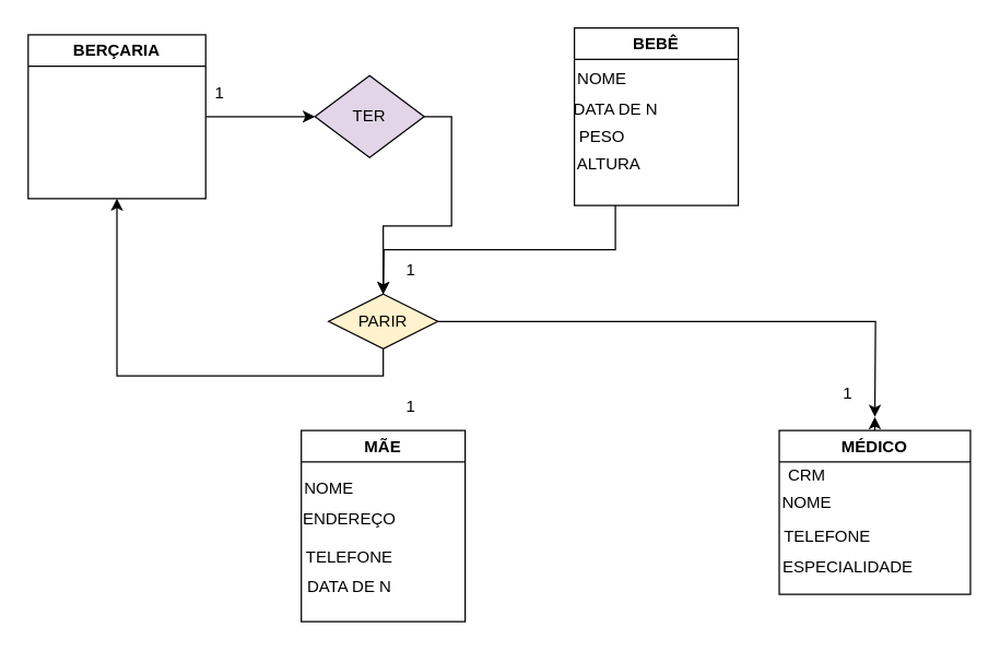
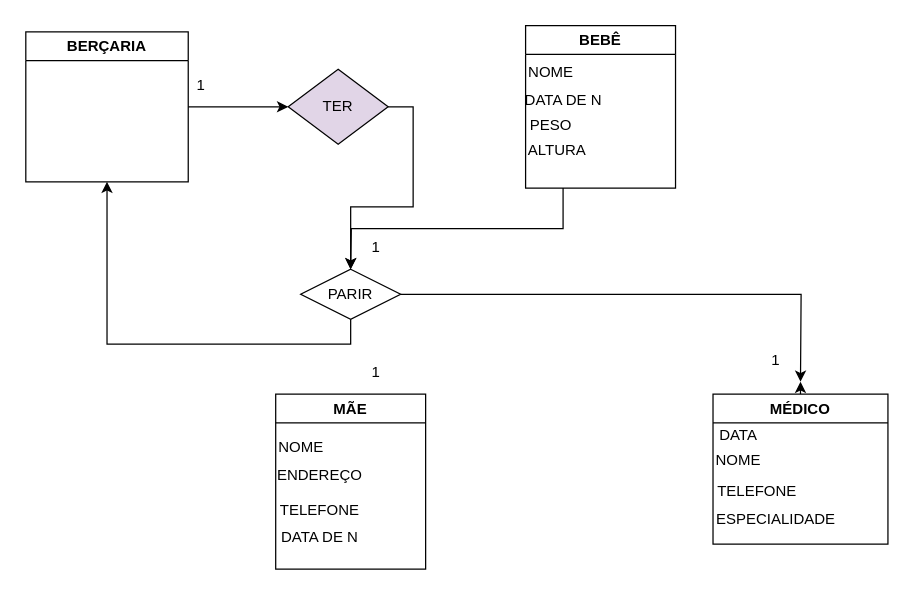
  <mxCell id="0" />
  <mxCell id="1" parent="0" />
  <mxCell id="2" style="edgeStyle=orthogonalEdgeStyle;rounded=0;orthogonalLoop=1;jettySize=auto;html=1;exitX=1;exitY=0.5;exitDx=0;exitDy=0;" edge="1" parent="1" source="3"><mxGeometry relative="1" as="geometry"><mxPoint x="230" y="85" as="targetPoint" /></mxGeometry></mxCell>
  <mxCell id="3" value="BERÇARIA" style="swimlane;whiteSpace=wrap;html=1;" vertex="1" parent="1"><mxGeometry x="20" y="25" width="130" height="120" as="geometry" /></mxCell>
  <mxCell id="4" style="edgeStyle=orthogonalEdgeStyle;rounded=0;orthogonalLoop=1;jettySize=auto;html=1;exitX=1;exitY=0.5;exitDx=0;exitDy=0;" edge="1" parent="1" source="5" target="15"><mxGeometry relative="1" as="geometry"><mxPoint x="390" y="85" as="targetPoint" /></mxGeometry></mxCell>
  <mxCell id="5" value="TER" style="rhombus;whiteSpace=wrap;html=1;fillColor=#e1d5e7;" vertex="1" parent="1"><mxGeometry x="230" y="55" width="80" height="60" as="geometry" /></mxCell>
  <mxCell id="6" style="edgeStyle=orthogonalEdgeStyle;rounded=0;orthogonalLoop=1;jettySize=auto;html=1;exitX=0.25;exitY=1;exitDx=0;exitDy=0;" edge="1" parent="1" source="7"><mxGeometry relative="1" as="geometry"><mxPoint x="280" y="215" as="targetPoint" /></mxGeometry></mxCell>
  <mxCell id="7" value="BEBÊ" style="swimlane;whiteSpace=wrap;html=1;" vertex="1" parent="1"><mxGeometry x="420" y="20" width="120" height="130" as="geometry" /></mxCell>
  <mxCell id="8" value="DATA DE N" style="text;html=1;align=center;verticalAlign=middle;resizable=0;points=[];autosize=1;strokeColor=none;fillColor=none;" vertex="1" parent="7"><mxGeometry x="-10" y="45" width="80" height="30" as="geometry" /></mxCell>
  <mxCell id="9" value="PESO" style="text;html=1;align=center;verticalAlign=middle;resizable=0;points=[];autosize=1;strokeColor=none;fillColor=none;" vertex="1" parent="7"><mxGeometry x="-10" y="65" width="60" height="30" as="geometry" /></mxCell>
  <mxCell id="10" value="ALTURA" style="text;html=1;align=center;verticalAlign=middle;resizable=0;points=[];autosize=1;strokeColor=none;fillColor=none;" vertex="1" parent="7"><mxGeometry x="-10" y="85" width="70" height="30" as="geometry" /></mxCell>
  <mxCell id="11" value="NOME" style="text;html=1;align=center;verticalAlign=middle;resizable=0;points=[];autosize=1;strokeColor=none;fillColor=none;" vertex="1" parent="1"><mxGeometry x="410" y="43" width="60" height="30" as="geometry" /></mxCell>
  <mxCell id="12" value="1" style="text;html=1;align=center;verticalAlign=middle;resizable=0;points=[];autosize=1;strokeColor=none;fillColor=none;" vertex="1" parent="1"><mxGeometry x="145" y="53" width="30" height="30" as="geometry" /></mxCell>
  <mxCell id="13" style="edgeStyle=orthogonalEdgeStyle;rounded=0;orthogonalLoop=1;jettySize=auto;html=1;exitX=0.5;exitY=1;exitDx=0;exitDy=0;" edge="1" parent="1" source="15" target="3"><mxGeometry relative="1" as="geometry" /></mxCell>
  <mxCell id="14" style="edgeStyle=orthogonalEdgeStyle;rounded=0;orthogonalLoop=1;jettySize=auto;html=1;exitX=1;exitY=0.5;exitDx=0;exitDy=0;" edge="1" parent="1" source="15"><mxGeometry relative="1" as="geometry"><mxPoint x="640" y="305" as="targetPoint" /></mxGeometry></mxCell>
- <mxCell id="15" value="PARIR" style="rhombus;whiteSpace=wrap;html=1;fillColor=#fff2cc;" vertex="1" parent="1"><mxGeometry x="240" y="215" width="80" height="40" as="geometry" /></mxCell>
+ <mxCell id="15" value="PARIR" style="rhombus;whiteSpace=wrap;html=1;" vertex="1" parent="1"><mxGeometry x="240" y="215" width="80" height="40" as="geometry" /></mxCell>
  <mxCell id="16" value="MÃE" style="swimlane;whiteSpace=wrap;html=1;" vertex="1" parent="1"><mxGeometry x="220" y="315" width="120" height="140" as="geometry" /></mxCell>
  <mxCell id="17" value="ENDEREÇO" style="text;html=1;align=center;verticalAlign=middle;resizable=0;points=[];autosize=1;strokeColor=none;fillColor=none;" vertex="1" parent="16"><mxGeometry x="-10" y="50" width="90" height="30" as="geometry" /></mxCell>
  <mxCell id="18" value="TELEFONE" style="text;html=1;align=center;verticalAlign=middle;resizable=0;points=[];autosize=1;strokeColor=none;fillColor=none;" vertex="1" parent="16"><mxGeometry x="-10" y="78" width="90" height="30" as="geometry" /></mxCell>
  <mxCell id="19" value="DATA DE N" style="text;html=1;align=center;verticalAlign=middle;resizable=0;points=[];autosize=1;strokeColor=none;fillColor=none;" vertex="1" parent="16"><mxGeometry x="-5" y="100" width="80" height="30" as="geometry" /></mxCell>
  <mxCell id="20" value="NOME" style="text;html=1;align=center;verticalAlign=middle;resizable=0;points=[];autosize=1;strokeColor=none;fillColor=none;" vertex="1" parent="1"><mxGeometry x="210" y="343" width="60" height="30" as="geometry" /></mxCell>
  <mxCell id="21" style="edgeStyle=orthogonalEdgeStyle;rounded=0;orthogonalLoop=1;jettySize=auto;html=1;exitX=0.5;exitY=0;exitDx=0;exitDy=0;" edge="1" parent="1" source="22"><mxGeometry relative="1" as="geometry"><mxPoint x="640" y="305" as="targetPoint" /></mxGeometry></mxCell>
  <mxCell id="22" value="MÉDICO" style="swimlane;whiteSpace=wrap;html=1;" vertex="1" parent="1"><mxGeometry x="570" y="315" width="140" height="120" as="geometry" /></mxCell>
  <mxCell id="23" value="TELEFONE" style="text;html=1;align=center;verticalAlign=middle;resizable=0;points=[];autosize=1;strokeColor=none;fillColor=none;" vertex="1" parent="22"><mxGeometry x="-10" y="63" width="90" height="30" as="geometry" /></mxCell>
  <mxCell id="24" value="ESPECIALIDADE" style="text;html=1;align=center;verticalAlign=middle;resizable=0;points=[];autosize=1;strokeColor=none;fillColor=none;" vertex="1" parent="22"><mxGeometry x="-10" y="85" width="120" height="30" as="geometry" /></mxCell>
- <mxCell id="25" value="CRM" style="text;html=1;align=center;verticalAlign=middle;resizable=0;points=[];autosize=1;strokeColor=none;fillColor=none;" vertex="1" parent="1"><mxGeometry x="565" y="333" width="50" height="30" as="geometry" /></mxCell>
+ <mxCell id="25" value="DATA" style="text;html=1;align=center;verticalAlign=middle;resizable=0;points=[];autosize=1;strokeColor=none;fillColor=none;" vertex="1" parent="1"><mxGeometry x="565" y="333" width="50" height="30" as="geometry" /></mxCell>
  <mxCell id="26" value="NOME" style="text;html=1;align=center;verticalAlign=middle;resizable=0;points=[];autosize=1;strokeColor=none;fillColor=none;" vertex="1" parent="1"><mxGeometry x="560" y="353" width="60" height="30" as="geometry" /></mxCell>
  <mxCell id="27" value="1" style="text;html=1;align=center;verticalAlign=middle;resizable=0;points=[];autosize=1;strokeColor=none;fillColor=none;" vertex="1" parent="1"><mxGeometry x="605" y="273" width="30" height="30" as="geometry" /></mxCell>
  <mxCell id="28" value="1" style="text;html=1;align=center;verticalAlign=middle;resizable=0;points=[];autosize=1;strokeColor=none;fillColor=none;" vertex="1" parent="1"><mxGeometry x="285" y="283" width="30" height="30" as="geometry" /></mxCell>
  <mxCell id="29" value="1" style="text;html=1;align=center;verticalAlign=middle;resizable=0;points=[];autosize=1;strokeColor=none;fillColor=none;" vertex="1" parent="1"><mxGeometry x="285" y="183" width="30" height="30" as="geometry" /></mxCell>
